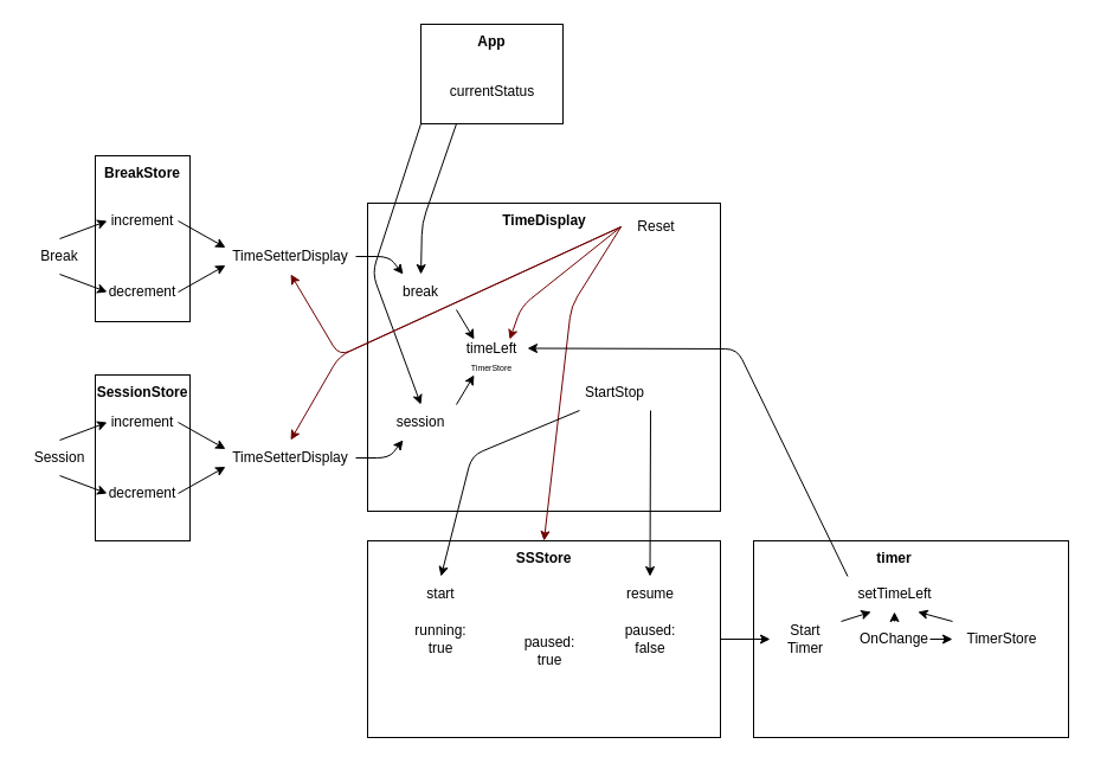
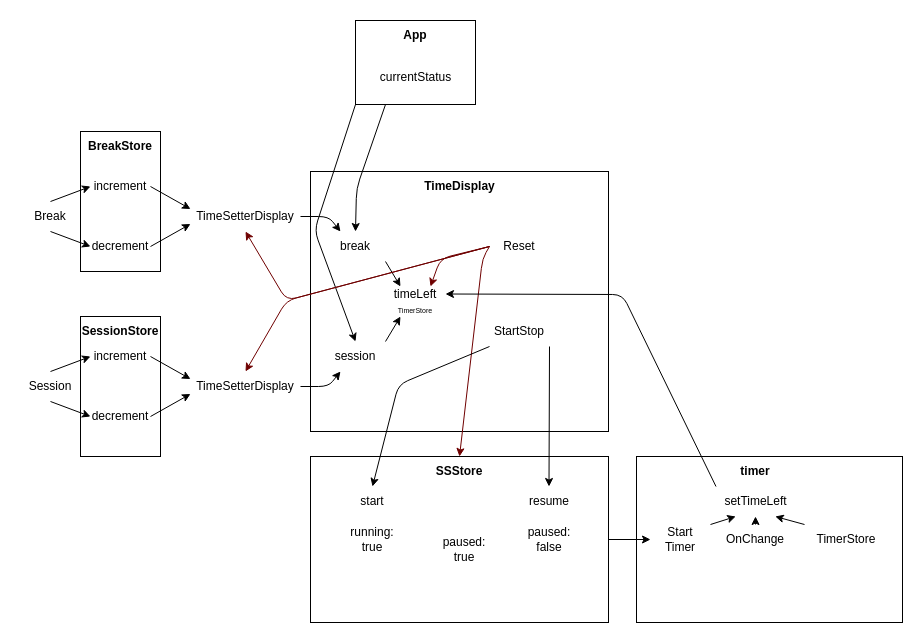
  <mxCell id="0" />
  <mxCell id="1" parent="0" />
  <mxCell id="2" value="" style="rounded=0;whiteSpace=wrap;html=1;" vertex="1" parent="1"><mxGeometry x="636" y="456" width="266" height="166" as="geometry" /></mxCell>
  <mxCell id="3" style="edgeStyle=none;html=1;exitX=1;exitY=0.5;exitDx=0;exitDy=0;entryX=0;entryY=0.5;entryDx=0;entryDy=0;" edge="1" parent="1" source="4" target="55"><mxGeometry relative="1" as="geometry" /></mxCell>
  <mxCell id="4" value="" style="rounded=0;whiteSpace=wrap;html=1;" vertex="1" parent="1"><mxGeometry x="310" y="456" width="298" height="166" as="geometry" /></mxCell>
  <mxCell id="5" value="" style="rounded=0;whiteSpace=wrap;html=1;" vertex="1" parent="1"><mxGeometry x="310" y="171" width="298" height="260" as="geometry" /></mxCell>
  <mxCell id="6" value="" style="rounded=0;whiteSpace=wrap;html=1;" vertex="1" parent="1"><mxGeometry x="80" y="316" width="80" height="140" as="geometry" /></mxCell>
  <mxCell id="7" value="&lt;b&gt;SessionStore&lt;/b&gt;" style="text;html=1;align=center;verticalAlign=middle;whiteSpace=wrap;rounded=0;" vertex="1" parent="1"><mxGeometry x="90" y="316" width="60" height="30" as="geometry" /></mxCell>
  <mxCell id="8" value="" style="rounded=0;whiteSpace=wrap;html=1;" vertex="1" parent="1"><mxGeometry x="80" y="131" width="80" height="140" as="geometry" /></mxCell>
  <mxCell id="9" style="edgeStyle=none;html=1;exitX=0.5;exitY=0;exitDx=0;exitDy=0;entryX=0;entryY=0.5;entryDx=0;entryDy=0;" edge="1" parent="1" source="11" target="16"><mxGeometry relative="1" as="geometry" /></mxCell>
  <mxCell id="10" style="edgeStyle=none;html=1;exitX=0.5;exitY=1;exitDx=0;exitDy=0;entryX=0;entryY=0.5;entryDx=0;entryDy=0;" edge="1" parent="1" source="11" target="19"><mxGeometry relative="1" as="geometry" /></mxCell>
  <mxCell id="11" value="Break" style="text;html=1;align=center;verticalAlign=middle;whiteSpace=wrap;rounded=0;" vertex="1" parent="1"><mxGeometry x="20" y="201" width="60" height="30" as="geometry" /></mxCell>
  <mxCell id="12" style="edgeStyle=none;html=1;exitX=0.5;exitY=0;exitDx=0;exitDy=0;entryX=0;entryY=0.5;entryDx=0;entryDy=0;" edge="1" parent="1" source="14" target="17"><mxGeometry relative="1" as="geometry" /></mxCell>
  <mxCell id="13" style="edgeStyle=none;html=1;exitX=0.5;exitY=1;exitDx=0;exitDy=0;entryX=0;entryY=0.5;entryDx=0;entryDy=0;" edge="1" parent="1" source="14" target="20"><mxGeometry relative="1" as="geometry" /></mxCell>
  <mxCell id="14" value="Session" style="text;html=1;align=center;verticalAlign=middle;whiteSpace=wrap;rounded=0;" vertex="1" parent="1"><mxGeometry x="20" y="371" width="60" height="30" as="geometry" /></mxCell>
  <mxCell id="15" style="edgeStyle=none;html=1;exitX=1;exitY=0.5;exitDx=0;exitDy=0;entryX=0;entryY=0.25;entryDx=0;entryDy=0;" edge="1" parent="1" source="16" target="23"><mxGeometry relative="1" as="geometry" /></mxCell>
  <mxCell id="16" value="increment" style="text;html=1;align=center;verticalAlign=middle;whiteSpace=wrap;rounded=0;" vertex="1" parent="1"><mxGeometry x="90" y="171" width="60" height="30" as="geometry" /></mxCell>
  <mxCell id="17" value="increment" style="text;html=1;align=center;verticalAlign=middle;whiteSpace=wrap;rounded=0;" vertex="1" parent="1"><mxGeometry x="90" y="341" width="60" height="30" as="geometry" /></mxCell>
  <mxCell id="18" style="edgeStyle=none;html=1;exitX=1;exitY=0.5;exitDx=0;exitDy=0;entryX=0;entryY=0.75;entryDx=0;entryDy=0;" edge="1" parent="1" source="19" target="23"><mxGeometry relative="1" as="geometry" /></mxCell>
  <mxCell id="19" value="decrement" style="text;html=1;align=center;verticalAlign=middle;whiteSpace=wrap;rounded=0;" vertex="1" parent="1"><mxGeometry x="90" y="231" width="60" height="30" as="geometry" /></mxCell>
  <mxCell id="20" value="decrement" style="text;html=1;align=center;verticalAlign=middle;whiteSpace=wrap;rounded=0;" vertex="1" parent="1"><mxGeometry x="90" y="401" width="60" height="30" as="geometry" /></mxCell>
  <mxCell id="21" value="&lt;b&gt;BreakStore&lt;/b&gt;" style="text;html=1;align=center;verticalAlign=middle;whiteSpace=wrap;rounded=0;" vertex="1" parent="1"><mxGeometry x="90" y="131" width="60" height="30" as="geometry" /></mxCell>
  <mxCell id="22" style="edgeStyle=none;html=1;exitX=1;exitY=0.5;exitDx=0;exitDy=0;entryX=0.25;entryY=0;entryDx=0;entryDy=0;" edge="1" parent="1" source="23" target="37"><mxGeometry relative="1" as="geometry"><Array as="points"><mxPoint x="328" y="216" /></Array></mxGeometry></mxCell>
  <mxCell id="23" value="TimeSetterDisplay" style="text;html=1;align=center;verticalAlign=middle;whiteSpace=wrap;rounded=0;" vertex="1" parent="1"><mxGeometry x="190" y="201" width="110" height="30" as="geometry" /></mxCell>
  <mxCell id="24" style="edgeStyle=none;html=1;exitX=1;exitY=0.5;exitDx=0;exitDy=0;entryX=0.25;entryY=1;entryDx=0;entryDy=0;" edge="1" parent="1" source="25" target="35"><mxGeometry relative="1" as="geometry"><Array as="points"><mxPoint x="328" y="386" /></Array></mxGeometry></mxCell>
  <mxCell id="25" value="TimeSetterDisplay" style="text;html=1;align=center;verticalAlign=middle;whiteSpace=wrap;rounded=0;" vertex="1" parent="1"><mxGeometry x="190" y="371" width="110" height="30" as="geometry" /></mxCell>
  <mxCell id="26" style="edgeStyle=none;html=1;exitX=1;exitY=0.5;exitDx=0;exitDy=0;entryX=0;entryY=0.25;entryDx=0;entryDy=0;" edge="1" target="25" parent="1" source="17"><mxGeometry relative="1" as="geometry"><mxPoint x="150" y="356" as="sourcePoint" /></mxGeometry></mxCell>
  <mxCell id="27" style="edgeStyle=none;html=1;exitX=1;exitY=0.5;exitDx=0;exitDy=0;entryX=0;entryY=0.75;entryDx=0;entryDy=0;" edge="1" target="25" parent="1" source="20"><mxGeometry relative="1" as="geometry"><mxPoint x="150" y="416" as="sourcePoint" /></mxGeometry></mxCell>
  <mxCell id="28" value="&lt;b&gt;TimeDisplay&lt;/b&gt;" style="text;html=1;align=center;verticalAlign=middle;whiteSpace=wrap;rounded=0;" vertex="1" parent="1"><mxGeometry x="421.5" y="171" width="75" height="30" as="geometry" /></mxCell>
  <mxCell id="29" style="edgeStyle=none;html=1;exitX=0;exitY=1;exitDx=0;exitDy=0;entryX=0.5;entryY=0;entryDx=0;entryDy=0;" edge="1" parent="1" source="31" target="35"><mxGeometry relative="1" as="geometry"><Array as="points"><mxPoint x="314" y="230" /></Array></mxGeometry></mxCell>
  <mxCell id="30" style="edgeStyle=none;html=1;exitX=0.25;exitY=1;exitDx=0;exitDy=0;entryX=0.5;entryY=0;entryDx=0;entryDy=0;" edge="1" parent="1" source="31" target="37"><mxGeometry relative="1" as="geometry"><Array as="points"><mxPoint x="356" y="188" /></Array></mxGeometry></mxCell>
  <mxCell id="31" value="" style="rounded=0;whiteSpace=wrap;html=1;" vertex="1" parent="1"><mxGeometry x="355" y="20" width="120" height="84" as="geometry" /></mxCell>
  <mxCell id="32" value="&lt;b&gt;App&lt;/b&gt;" style="text;html=1;align=center;verticalAlign=middle;whiteSpace=wrap;rounded=0;" vertex="1" parent="1"><mxGeometry x="385" y="20" width="60" height="30" as="geometry" /></mxCell>
  <mxCell id="33" value="currentStatus" style="text;html=1;align=center;verticalAlign=middle;whiteSpace=wrap;rounded=0;" vertex="1" parent="1"><mxGeometry x="373.5" y="62" width="83" height="30" as="geometry" /></mxCell>
  <mxCell id="34" style="edgeStyle=none;html=1;exitX=1;exitY=0;exitDx=0;exitDy=0;entryX=0.25;entryY=1;entryDx=0;entryDy=0;" edge="1" parent="1" source="35" target="38"><mxGeometry relative="1" as="geometry" /></mxCell>
  <mxCell id="35" value="session" style="text;html=1;align=center;verticalAlign=middle;whiteSpace=wrap;rounded=0;" vertex="1" parent="1"><mxGeometry x="325" y="341" width="60" height="30" as="geometry" /></mxCell>
  <mxCell id="36" style="edgeStyle=none;html=1;exitX=1;exitY=1;exitDx=0;exitDy=0;entryX=0.25;entryY=0;entryDx=0;entryDy=0;" edge="1" parent="1" source="37" target="38"><mxGeometry relative="1" as="geometry" /></mxCell>
  <mxCell id="37" value="break" style="text;html=1;align=center;verticalAlign=middle;whiteSpace=wrap;rounded=0;" vertex="1" parent="1"><mxGeometry x="325" y="231" width="60" height="30" as="geometry" /></mxCell>
  <mxCell id="38" value="timeLeft&lt;div&gt;&lt;font style=&quot;font-size: 7px; line-height: 80%;&quot;&gt;TimerStore&lt;/font&gt;&lt;/div&gt;" style="text;html=1;align=center;verticalAlign=middle;whiteSpace=wrap;rounded=0;" vertex="1" parent="1"><mxGeometry x="385" y="286" width="60" height="30" as="geometry" /></mxCell>
  <mxCell id="39" style="edgeStyle=none;html=1;exitX=0;exitY=0.5;exitDx=0;exitDy=0;entryX=0.75;entryY=0;entryDx=0;entryDy=0;fillColor=#a20025;strokeColor=#6F0000;" edge="1" parent="1" source="43" target="38"><mxGeometry relative="1" as="geometry"><Array as="points"><mxPoint x="440" y="258" /></Array></mxGeometry></mxCell>
  <mxCell id="40" style="edgeStyle=none;html=1;exitX=0;exitY=0.5;exitDx=0;exitDy=0;entryX=0.5;entryY=1;entryDx=0;entryDy=0;fillColor=#a20025;strokeColor=#6F0000;" edge="1" parent="1" source="43" target="23"><mxGeometry relative="1" as="geometry"><Array as="points"><mxPoint x="286" y="300" /></Array></mxGeometry></mxCell>
  <mxCell id="41" style="edgeStyle=none;html=1;exitX=0;exitY=0.5;exitDx=0;exitDy=0;entryX=0.5;entryY=0;entryDx=0;entryDy=0;fillColor=#a20025;strokeColor=#6F0000;" edge="1" parent="1" source="43" target="25"><mxGeometry relative="1" as="geometry"><Array as="points"><mxPoint x="286" y="300" /></Array></mxGeometry></mxCell>
  <mxCell id="42" style="edgeStyle=none;html=1;exitX=0;exitY=0.5;exitDx=0;exitDy=0;entryX=0.5;entryY=0;entryDx=0;entryDy=0;fillColor=#a20025;strokeColor=#6F0000;" edge="1" parent="1" source="43" target="4"><mxGeometry relative="1" as="geometry"><Array as="points"><mxPoint x="482" y="258" /></Array></mxGeometry></mxCell>
- <mxCell id="43" value="Reset" style="text;html=1;align=center;verticalAlign=middle;whiteSpace=wrap;rounded=0;" vertex="1" parent="1"><mxGeometry x="524" y="176" width="60" height="30" as="geometry" /></mxCell>
+ <mxCell id="43" value="Reset" style="text;html=1;align=center;verticalAlign=middle;whiteSpace=wrap;rounded=0;" vertex="1" parent="1"><mxGeometry x="489" y="231" width="60" height="30" as="geometry" /></mxCell>
  <mxCell id="44" style="edgeStyle=none;html=1;exitX=0;exitY=1;exitDx=0;exitDy=0;entryX=0.5;entryY=0;entryDx=0;entryDy=0;" edge="1" parent="1" source="46" target="48"><mxGeometry relative="1" as="geometry"><Array as="points"><mxPoint x="398" y="384" /></Array></mxGeometry></mxCell>
  <mxCell id="45" style="edgeStyle=none;html=1;exitX=1;exitY=1;exitDx=0;exitDy=0;entryX=0.5;entryY=0;entryDx=0;entryDy=0;" edge="1" parent="1" source="46" target="49"><mxGeometry relative="1" as="geometry" /></mxCell>
  <mxCell id="46" value="StartStop" style="text;html=1;align=center;verticalAlign=middle;whiteSpace=wrap;rounded=0;" vertex="1" parent="1"><mxGeometry x="489" y="316" width="60" height="30" as="geometry" /></mxCell>
  <mxCell id="47" value="&lt;b&gt;SSStore&lt;/b&gt;" style="text;html=1;align=center;verticalAlign=middle;whiteSpace=wrap;rounded=0;" vertex="1" parent="1"><mxGeometry x="429" y="456" width="60" height="30" as="geometry" /></mxCell>
  <mxCell id="48" value="start" style="text;html=1;align=center;verticalAlign=middle;whiteSpace=wrap;rounded=0;" vertex="1" parent="1"><mxGeometry x="342" y="486" width="60" height="30" as="geometry" /></mxCell>
  <mxCell id="49" value="resume" style="text;html=1;align=center;verticalAlign=middle;whiteSpace=wrap;rounded=0;" vertex="1" parent="1"><mxGeometry x="518.5" y="486" width="60" height="30" as="geometry" /></mxCell>
  <mxCell id="50" value="running: true" style="text;html=1;align=center;verticalAlign=middle;whiteSpace=wrap;rounded=0;" vertex="1" parent="1"><mxGeometry x="342" y="524" width="60" height="30" as="geometry" /></mxCell>
  <mxCell id="51" value="paused: true" style="text;html=1;align=center;verticalAlign=middle;whiteSpace=wrap;rounded=0;" vertex="1" parent="1"><mxGeometry x="434" y="534" width="60" height="30" as="geometry" /></mxCell>
  <mxCell id="52" value="paused: false" style="text;html=1;align=center;verticalAlign=middle;whiteSpace=wrap;rounded=0;" vertex="1" parent="1"><mxGeometry x="519" y="524" width="60" height="30" as="geometry" /></mxCell>
  <mxCell id="53" value="&lt;b&gt;timer&lt;/b&gt;" style="text;html=1;align=center;verticalAlign=middle;whiteSpace=wrap;rounded=0;" vertex="1" parent="1"><mxGeometry x="725" y="456" width="60" height="30" as="geometry" /></mxCell>
  <mxCell id="54" style="edgeStyle=none;html=1;exitX=1;exitY=0;exitDx=0;exitDy=0;entryX=0.25;entryY=1;entryDx=0;entryDy=0;" edge="1" parent="1" source="55" target="62"><mxGeometry relative="1" as="geometry" /></mxCell>
  <mxCell id="55" value="Start Timer" style="text;html=1;align=center;verticalAlign=middle;whiteSpace=wrap;rounded=0;" vertex="1" parent="1"><mxGeometry x="650" y="524" width="60" height="30" as="geometry" /></mxCell>
- <mxCell id="56" style="edgeStyle=none;html=1;exitX=1;exitY=0.5;exitDx=0;exitDy=0;entryX=0;entryY=0.5;entryDx=0;entryDy=0;" edge="1" parent="1" source="58" target="60"><mxGeometry relative="1" as="geometry" /></mxCell>
  <mxCell id="57" style="edgeStyle=none;html=1;exitX=0.5;exitY=0;exitDx=0;exitDy=0;entryX=0.5;entryY=1;entryDx=0;entryDy=0;" edge="1" parent="1" source="58" target="62"><mxGeometry relative="1" as="geometry" /></mxCell>
  <mxCell id="58" value="OnChange" style="text;html=1;align=center;verticalAlign=middle;whiteSpace=wrap;rounded=0;" vertex="1" parent="1"><mxGeometry x="725" y="524" width="60" height="30" as="geometry" /></mxCell>
  <mxCell id="59" style="edgeStyle=none;html=1;exitX=0;exitY=0;exitDx=0;exitDy=0;entryX=0.75;entryY=1;entryDx=0;entryDy=0;" edge="1" parent="1" source="60" target="62"><mxGeometry relative="1" as="geometry" /></mxCell>
  <mxCell id="60" value="TimerStore" style="text;html=1;align=center;verticalAlign=middle;whiteSpace=wrap;rounded=0;" vertex="1" parent="1"><mxGeometry x="804" y="524" width="84" height="30" as="geometry" /></mxCell>
  <mxCell id="61" style="edgeStyle=none;html=1;exitX=0;exitY=0;exitDx=0;exitDy=0;entryX=1;entryY=0.25;entryDx=0;entryDy=0;" edge="1" parent="1" source="62" target="38"><mxGeometry relative="1" as="geometry"><Array as="points"><mxPoint x="622" y="294" /></Array></mxGeometry></mxCell>
  <mxCell id="62" value="setTimeLeft" style="text;html=1;align=center;verticalAlign=middle;whiteSpace=wrap;rounded=0;" vertex="1" parent="1"><mxGeometry x="715.5" y="486" width="79" height="30" as="geometry" /></mxCell>
